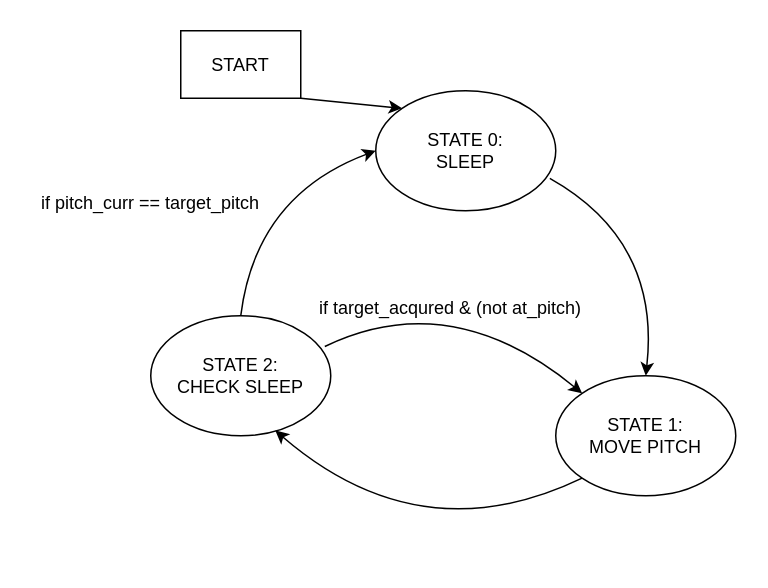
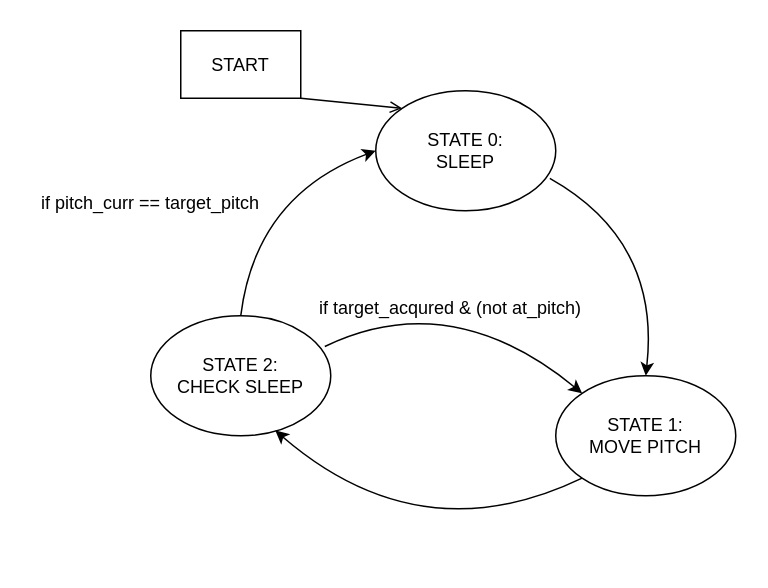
  <mxCell id="0" />
  <mxCell id="1" parent="0" />
  <mxCell id="2" value="START" style="rounded=0;whiteSpace=wrap;html=1;" vertex="1" parent="1"><mxGeometry x="120" y="20" width="80" height="45" as="geometry" /></mxCell>
  <mxCell id="3" value="STATE 0:&lt;br&gt;SLEEP" style="ellipse;whiteSpace=wrap;html=1;" vertex="1" parent="1"><mxGeometry x="250" y="60" width="120" height="80" as="geometry" /></mxCell>
  <mxCell id="4" value="STATE 2:&lt;br&gt;CHECK SLEEP" style="ellipse;whiteSpace=wrap;html=1;" vertex="1" parent="1"><mxGeometry x="100" y="210" width="120" height="80" as="geometry" /></mxCell>
  <mxCell id="5" value="STATE 1:&lt;br&gt;MOVE PITCH" style="ellipse;whiteSpace=wrap;html=1;" vertex="1" parent="1"><mxGeometry x="370" y="250" width="120" height="80" as="geometry" /></mxCell>
  <mxCell id="6" value="" style="endArrow=classic;html=1;entryX=0.5;entryY=0;entryDx=0;entryDy=0;exitX=0.967;exitY=0.731;exitDx=0;exitDy=0;curved=1;exitPerimeter=0;" edge="1" parent="1" source="3" target="5"><mxGeometry width="50" height="50" relative="1" as="geometry"><mxPoint x="310" y="180" as="sourcePoint" /><mxPoint x="360" y="130" as="targetPoint" /><Array as="points"><mxPoint x="440" y="160" /></Array></mxGeometry></mxCell>
  <mxCell id="7" value="" style="endArrow=classic;html=1;entryX=0;entryY=0.5;entryDx=0;entryDy=0;exitX=0.5;exitY=0;exitDx=0;exitDy=0;curved=1;" edge="1" parent="1" source="4" target="3"><mxGeometry width="50" height="50" relative="1" as="geometry"><mxPoint x="180" y="100" as="sourcePoint" /><mxPoint x="258" y="242" as="targetPoint" /><Array as="points"><mxPoint x="170" y="130" /></Array></mxGeometry></mxCell>
  <mxCell id="8" value="" style="endArrow=classic;html=1;exitX=0;exitY=1;exitDx=0;exitDy=0;curved=1;entryX=0.692;entryY=0.956;entryDx=0;entryDy=0;entryPerimeter=0;" edge="1" parent="1" source="5" target="4"><mxGeometry width="50" height="50" relative="1" as="geometry"><mxPoint x="250" y="290" as="sourcePoint" /><mxPoint x="190" y="340" as="targetPoint" /><Array as="points"><mxPoint x="280" y="370" /></Array></mxGeometry></mxCell>
  <mxCell id="9" value="" style="endArrow=classic;html=1;entryX=0;entryY=0;entryDx=0;entryDy=0;curved=1;exitX=0.967;exitY=0.256;exitDx=0;exitDy=0;exitPerimeter=0;" edge="1" parent="1" source="4" target="5"><mxGeometry width="50" height="50" relative="1" as="geometry"><mxPoint x="190" y="190" as="sourcePoint" /><mxPoint x="335" y="310" as="targetPoint" /><Array as="points"><mxPoint x="300" y="190" /></Array></mxGeometry></mxCell>
- <mxCell id="10" value="" style="endArrow=classic;html=1;rounded=0;exitX=1;exitY=1;exitDx=0;exitDy=0;entryX=0;entryY=0;entryDx=0;entryDy=0;" edge="1" parent="1" source="2" target="3"><mxGeometry width="50" height="50" relative="1" as="geometry"><mxPoint x="310" y="180" as="sourcePoint" /><mxPoint x="360" y="130" as="targetPoint" /></mxGeometry></mxCell>
+ <mxCell id="10" value="" style="endArrow=open;html=1;rounded=0;exitX=1;exitY=1;exitDx=0;exitDy=0;entryX=0;entryY=0;entryDx=0;entryDy=0;" edge="1" parent="1" source="2" target="3"><mxGeometry width="50" height="50" relative="1" as="geometry"><mxPoint x="310" y="180" as="sourcePoint" /><mxPoint x="360" y="130" as="targetPoint" /></mxGeometry></mxCell>
  <mxCell id="11" value="if target_acqured &amp;amp; (not at_pitch)" style="text;html=1;strokeColor=none;fillColor=none;align=center;verticalAlign=middle;whiteSpace=wrap;rounded=0;" vertex="1" parent="1"><mxGeometry x="210" y="190" width="180" height="30" as="geometry" /></mxCell>
  <mxCell id="12" value="if pitch_curr == target_pitch" style="text;html=1;strokeColor=none;fillColor=none;align=center;verticalAlign=middle;whiteSpace=wrap;rounded=0;" vertex="1" parent="1"><mxGeometry x="20" y="120" width="160" height="30" as="geometry" /></mxCell>
